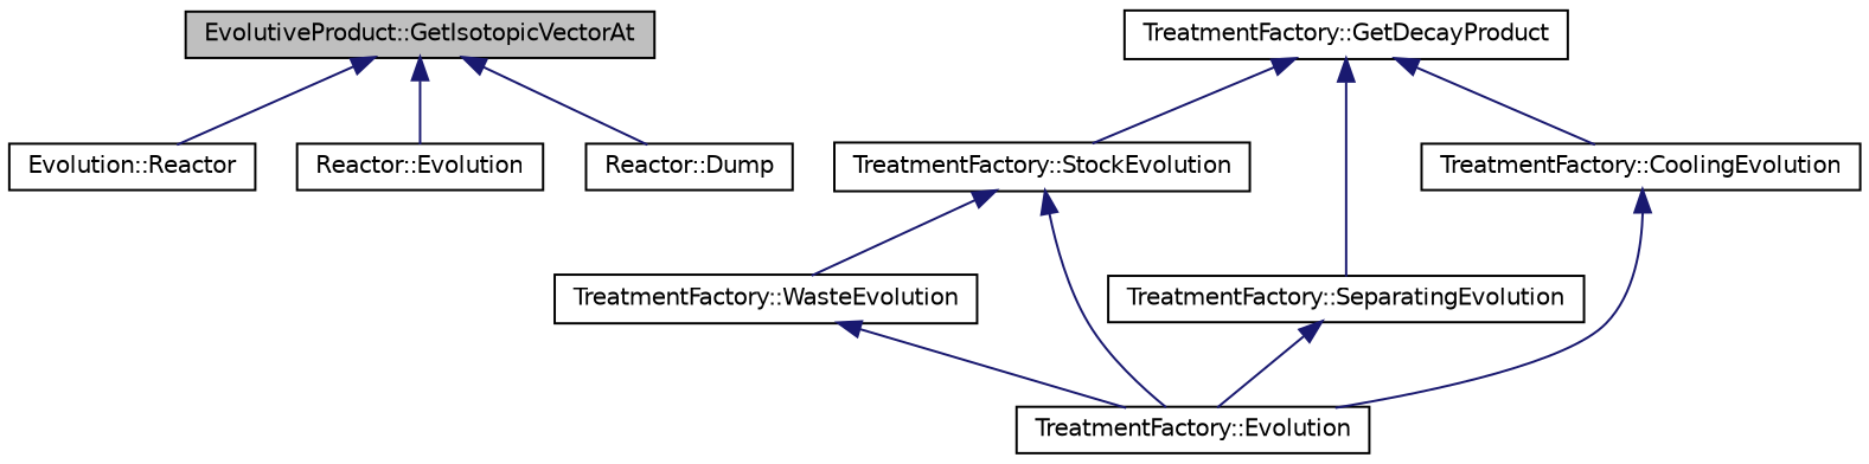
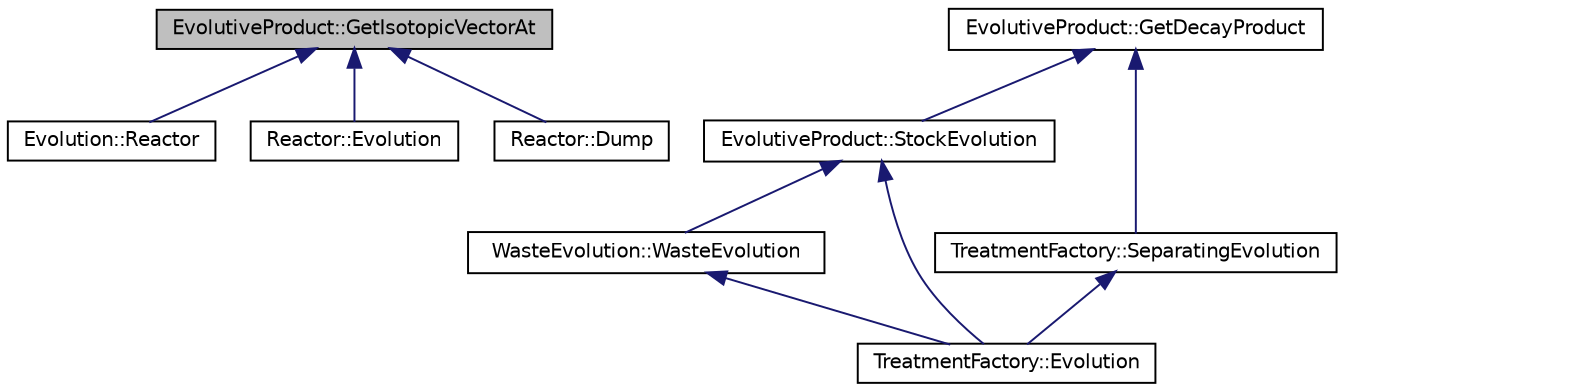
  digraph {
    rankdir=TB
    node [color=black fillcolor=white fontname=Helvetica fontsize=10 shape=record style=filled]
    edge [color=midnightblue dir=back fontname=Helvetica fontsize=10 labelfontname=Helvetica labelfontsize=10 style=solid]
    n1 [fillcolor=grey75 fontcolor=black height=0.2 label="EvolutiveProduct::GetIsotopicVectorAt" width=0.4]
    n2 [height=0.2 label="Evolution::Reactor" width=0.4]
    n3 [height=0.2 label="Reactor::Evolution" width=0.4]
    n4 [height=0.2 label="Reactor::Dump" width=0.4]
-   n5 [height=0.2 label="TreatmentFactory::GetDecayProduct" width=0.4]
-   n6 [height=0.2 label="TreatmentFactory::StockEvolution" width=0.4]
+   n5 [height=0.2 label="EvolutiveProduct::GetDecayProduct" width=0.4]
+   n6 [height=0.2 label="EvolutiveProduct::StockEvolution" width=0.4]
    n7 [height=0.2 label="TreatmentFactory::SeparatingEvolution" width=0.4]
-   n8 [height=0.2 label="TreatmentFactory::CoolingEvolution" width=0.4]
-   n9 [height=0.2 label="TreatmentFactory::WasteEvolution" width=0.4]
+   n9 [height=0.2 label="WasteEvolution::WasteEvolution" width=0.4]
    n10 [height=0.2 label="TreatmentFactory::Evolution" width=0.4]
    n1 -> n2
    n1 -> n3
    n1 -> n4
    n5 -> n6
    n5 -> n7
-   n5 -> n8
    n6 -> n9
    n6 -> n10
    n7 -> n10
-   n8 -> n10
    n9 -> n10
  }
